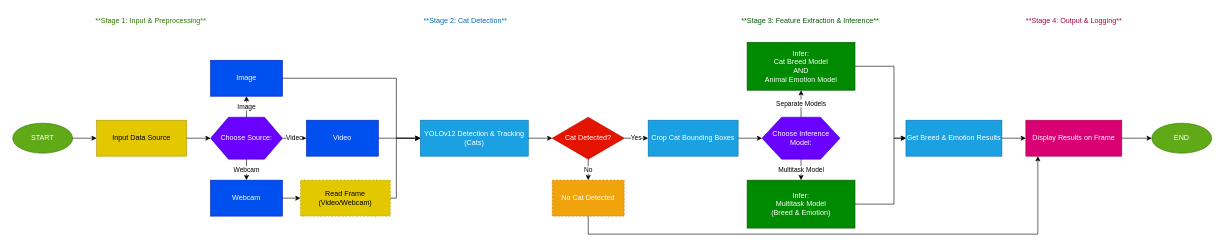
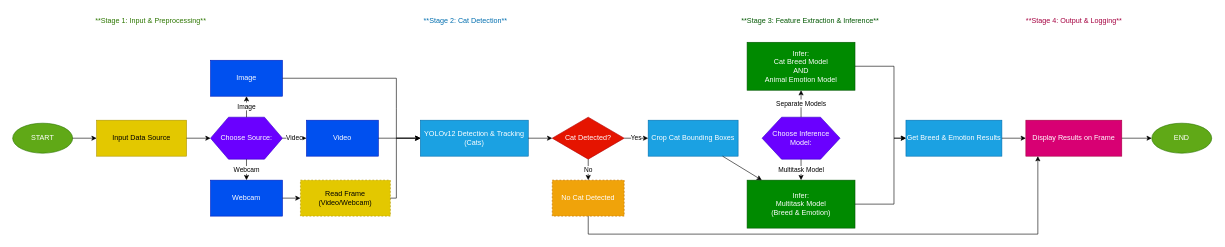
  <mxCell id="0" />
  <mxCell id="1" parent="0" />
  <mxCell id="2" value="START" style="ellipse;whiteSpace=wrap;html=1;fillColor=#60a917;fontColor=#ffffff;strokeColor=#2D7600;" parent="1" vertex="1"><mxGeometry x="20" y="205" width="100" height="50" as="geometry" /></mxCell>
  <mxCell id="3" value="Input Data Source" style="rounded=0;whiteSpace=wrap;html=1;fillColor=#e3c800;fontColor=#000000;strokeColor=#B09500;" parent="1" vertex="1"><mxGeometry x="160" y="200" width="150" height="60" as="geometry" /></mxCell>
  <mxCell id="4" value="Choose Source:" style="whiteSpace=wrap;html=1;shape=hexagon;fillColor=#6a00ff;fontColor=#ffffff;strokeColor=#3700CC;" parent="1" vertex="1"><mxGeometry x="350" y="195" width="120" height="70" as="geometry" /></mxCell>
  <mxCell id="5" value="Image" style="rounded=0;whiteSpace=wrap;html=1;fillColor=#0050ef;fontColor=#ffffff;strokeColor=#001DBC;" parent="1" vertex="1"><mxGeometry x="350" y="100" width="120" height="60" as="geometry" /></mxCell>
  <mxCell id="6" value="Video" style="rounded=0;whiteSpace=wrap;html=1;fillColor=#0050ef;fontColor=#ffffff;strokeColor=#001DBC;" parent="1" vertex="1"><mxGeometry x="510" y="200" width="120" height="60" as="geometry" /></mxCell>
  <mxCell id="7" value="Webcam" style="rounded=0;whiteSpace=wrap;html=1;fillColor=#0050ef;fontColor=#ffffff;strokeColor=#001DBC;" parent="1" vertex="1"><mxGeometry x="350" y="300" width="120" height="60" as="geometry" /></mxCell>
  <mxCell id="8" value="Read Frame (Video/Webcam)" style="rounded=0;whiteSpace=wrap;html=1;fillColor=#e3c800;fontColor=#000000;strokeColor=#B09500;dashed=1;" parent="1" vertex="1"><mxGeometry x="500" y="300" width="150" height="60" as="geometry" /></mxCell>
  <mxCell id="9" value="YOLOv12 Detection &amp;amp; Tracking (Cats)" style="rounded=0;whiteSpace=wrap;html=1;fillColor=#1ba1e2;fontColor=#ffffff;strokeColor=#006EAF;" parent="1" vertex="1"><mxGeometry x="700" y="200" width="180" height="60" as="geometry" /></mxCell>
  <mxCell id="10" value="Cat Detected?" style="rhombus;whiteSpace=wrap;html=1;fillColor=#e51400;fontColor=#ffffff;strokeColor=#B20000;" parent="1" vertex="1"><mxGeometry x="920" y="195" width="120" height="70" as="geometry" /></mxCell>
  <mxCell id="11" value="Crop Cat Bounding Boxes" style="rounded=0;whiteSpace=wrap;html=1;fillColor=#1ba1e2;fontColor=#ffffff;strokeColor=#006EAF;" parent="1" vertex="1"><mxGeometry x="1080" y="200" width="150" height="60" as="geometry" /></mxCell>
  <mxCell id="12" value="Choose Inference Model:" style="whiteSpace=wrap;html=1;shape=hexagon;fillColor=#6a00ff;fontColor=#ffffff;strokeColor=#3700CC;" parent="1" vertex="1"><mxGeometry x="1270" y="195" width="130" height="70" as="geometry" /></mxCell>
  <mxCell id="13" value="Infer: &lt;br&gt;Cat Breed Model &lt;br&gt;AND &lt;br&gt;Animal Emotion Model" style="rounded=0;whiteSpace=wrap;html=1;fillColor=#008a00;fontColor=#ffffff;strokeColor=#005700;" parent="1" vertex="1"><mxGeometry x="1245" y="70" width="180" height="80" as="geometry" /></mxCell>
  <mxCell id="14" value="Infer: &lt;br&gt;Multitask Model &lt;br&gt;(Breed &amp;amp; Emotion)" style="rounded=0;whiteSpace=wrap;html=1;fillColor=#008a00;fontColor=#ffffff;strokeColor=#005700;" parent="1" vertex="1"><mxGeometry x="1245" y="300" width="180" height="80" as="geometry" /></mxCell>
  <mxCell id="15" value="Get Breed &amp;amp; Emotion Results" style="rounded=0;whiteSpace=wrap;html=1;fillColor=#1ba1e2;fontColor=#ffffff;strokeColor=#006EAF;" parent="1" vertex="1"><mxGeometry x="1510" y="200" width="160" height="60" as="geometry" /></mxCell>
  <mxCell id="16" value="Display Results on Frame" style="rounded=0;whiteSpace=wrap;html=1;fillColor=#d80073;fontColor=#ffffff;strokeColor=#A50040;" parent="1" vertex="1"><mxGeometry x="1710" y="200" width="160" height="60" as="geometry" /></mxCell>
  <mxCell id="17" value="END" style="ellipse;whiteSpace=wrap;html=1;fillColor=#60a917;fontColor=#ffffff;strokeColor=#2D7600;" parent="1" vertex="1"><mxGeometry x="1920" y="205" width="100" height="50" as="geometry" /></mxCell>
  <mxCell id="18" value="No Cat Detected" style="whiteSpace=wrap;html=1;fillColor=#f0a30a;fontColor=#ffffff;strokeColor=#BD7000;dashed=1;" parent="1" vertex="1"><mxGeometry x="920" y="300" width="120" height="60" as="geometry" /></mxCell>
  <mxCell id="19" value="" style="endArrow=classic;html=1;rounded=0;" parent="1" source="2" target="3" edge="1"><mxGeometry width="50" height="50" relative="1" as="geometry"><mxPoint x="130" y="230" as="sourcePoint" /><mxPoint x="160" y="230" as="targetPoint" /></mxGeometry></mxCell>
  <mxCell id="20" value="" style="endArrow=classic;html=1;rounded=0;" parent="1" source="3" target="4" edge="1"><mxGeometry width="50" height="50" relative="1" as="geometry"><mxPoint x="320" y="230" as="sourcePoint" /><mxPoint x="350" y="230" as="targetPoint" /></mxGeometry></mxCell>
  <mxCell id="21" value="Image" style="edgeStyle=orthogonalEdgeStyle;html=1;rounded=0;" parent="1" source="4" target="5" edge="1"><mxGeometry width="50" height="50" relative="1" as="geometry"><mxPoint x="410" y="195" as="sourcePoint" /><mxPoint x="410" y="160" as="targetPoint" /><Array as="points"><mxPoint x="410" y="165" /><mxPoint x="410" y="165" /></Array></mxGeometry></mxCell>
  <mxCell id="22" value="Video" style="edgeStyle=orthogonalEdgeStyle;html=1;rounded=0;" parent="1" source="4" target="6" edge="1"><mxGeometry width="50" height="50" relative="1" as="geometry"><mxPoint x="470" y="230" as="sourcePoint" /><mxPoint x="520" y="230" as="targetPoint" /></mxGeometry></mxCell>
  <mxCell id="23" value="Webcam" style="edgeStyle=orthogonalEdgeStyle;html=1;rounded=0;" parent="1" source="4" target="7" edge="1"><mxGeometry width="50" height="50" relative="1" as="geometry"><mxPoint x="410" y="265" as="sourcePoint" /><mxPoint x="410" y="300" as="targetPoint" /><Array as="points"><mxPoint x="410" y="295" /><mxPoint x="410" y="295" /></Array></mxGeometry></mxCell>
  <mxCell id="24" value="" style="endArrow=classic;html=1;rounded=0;" parent="1" target="9" edge="1"><mxGeometry width="50" height="50" relative="1" as="geometry"><mxPoint x="470" y="130" as="sourcePoint" /><mxPoint x="510" y="130" as="targetPoint" /><Array as="points"><mxPoint x="660" y="130" /><mxPoint x="660" y="180" /><mxPoint x="660" y="230" /><mxPoint x="700" y="230" /></Array></mxGeometry></mxCell>
  <mxCell id="25" value="" style="endArrow=classic;html=1;rounded=0;" parent="1" source="6" target="9" edge="1"><mxGeometry width="50" height="50" relative="1" as="geometry"><mxPoint x="650" y="230" as="sourcePoint" /><mxPoint x="700" y="230" as="targetPoint" /></mxGeometry></mxCell>
  <mxCell id="26" value="" style="endArrow=classic;html=1;rounded=0;" parent="1" source="7" target="8" edge="1"><mxGeometry width="50" height="50" relative="1" as="geometry"><mxPoint x="470" y="330" as="sourcePoint" /><mxPoint x="500" y="330" as="targetPoint" /></mxGeometry></mxCell>
  <mxCell id="27" value="" style="endArrow=classic;html=1;rounded=0;" parent="1" source="8" target="9" edge="1"><mxGeometry width="50" height="50" relative="1" as="geometry"><mxPoint x="660" y="330" as="sourcePoint" /><mxPoint x="690" y="330" as="targetPoint" /><Array as="points"><mxPoint x="660" y="330" /><mxPoint x="660" y="230" /><mxPoint x="690" y="230" /></Array></mxGeometry></mxCell>
  <mxCell id="28" value="" style="endArrow=classic;html=1;rounded=0;" parent="1" source="9" target="10" edge="1"><mxGeometry width="50" height="50" relative="1" as="geometry"><mxPoint x="890" y="230" as="sourcePoint" /><mxPoint x="920" y="230" as="targetPoint" /></mxGeometry></mxCell>
  <mxCell id="29" value="Yes" style="edgeStyle=orthogonalEdgeStyle;html=1;rounded=0;" parent="1" source="10" target="11" edge="1"><mxGeometry width="50" height="50" relative="1" as="geometry"><mxPoint x="1050" y="230" as="sourcePoint" /><mxPoint x="1080" y="230" as="targetPoint" /></mxGeometry></mxCell>
  <mxCell id="30" value="No" style="edgeStyle=orthogonalEdgeStyle;html=1;rounded=0;" parent="1" source="10" target="18" edge="1"><mxGeometry width="50" height="50" relative="1" as="geometry"><mxPoint x="980" y="265" as="sourcePoint" /><mxPoint x="980" y="300" as="targetPoint" /></mxGeometry></mxCell>
- <mxCell id="31" value="" style="endArrow=classic;html=1;rounded=0;" parent="1" source="11" target="12" edge="1"><mxGeometry width="50" height="50" relative="1" as="geometry"><mxPoint x="1240" y="230" as="sourcePoint" /><mxPoint x="1270" y="230" as="targetPoint" /></mxGeometry></mxCell>
+ <mxCell id="31" value="" style="endArrow=classic;html=1;rounded=0;" parent="1" source="11" target="14" edge="1"><mxGeometry width="50" height="50" relative="1" as="geometry"><mxPoint x="1240" y="230" as="sourcePoint" /><mxPoint x="1270" y="230" as="targetPoint" /></mxGeometry></mxCell>
  <mxCell id="32" value="Separate Models" style="edgeStyle=orthogonalEdgeStyle;html=1;rounded=0;" parent="1" source="12" target="13" edge="1"><mxGeometry width="50" height="50" relative="1" as="geometry"><mxPoint x="1335" y="195" as="sourcePoint" /><mxPoint x="1335" y="170" as="targetPoint" /></mxGeometry></mxCell>
  <mxCell id="33" value="Multitask Model" style="edgeStyle=orthogonalEdgeStyle;html=1;rounded=0;" parent="1" source="12" target="14" edge="1"><mxGeometry width="50" height="50" relative="1" as="geometry"><mxPoint x="1335" y="265" as="sourcePoint" /><mxPoint x="1335" y="300" as="targetPoint" /></mxGeometry></mxCell>
  <mxCell id="34" value="" style="endArrow=classic;html=1;rounded=0;" parent="1" source="13" target="15" edge="1"><mxGeometry width="50" height="50" relative="1" as="geometry"><mxPoint x="1470" y="130" as="sourcePoint" /><mxPoint x="1500" y="130" as="targetPoint" /><Array as="points"><mxPoint x="1490" y="110" /><mxPoint x="1490" y="230" /></Array></mxGeometry></mxCell>
  <mxCell id="35" value="" style="endArrow=classic;html=1;rounded=0;" parent="1" source="14" target="15" edge="1"><mxGeometry width="50" height="50" relative="1" as="geometry"><mxPoint x="1470" y="340" as="sourcePoint" /><mxPoint x="1500" y="340" as="targetPoint" /><Array as="points"><mxPoint x="1490" y="340" /><mxPoint x="1490" y="230" /></Array></mxGeometry></mxCell>
  <mxCell id="36" value="" style="endArrow=classic;html=1;rounded=0;" parent="1" source="15" target="16" edge="1"><mxGeometry width="50" height="50" relative="1" as="geometry"><mxPoint x="1680" y="230" as="sourcePoint" /><mxPoint x="1710" y="230" as="targetPoint" /></mxGeometry></mxCell>
  <mxCell id="37" value="" style="endArrow=classic;html=1;rounded=0;entryX=0;entryY=0.5;entryDx=0;entryDy=0;" parent="1" source="16" target="17" edge="1"><mxGeometry width="50" height="50" relative="1" as="geometry"><mxPoint x="1880" y="230" as="sourcePoint" /><mxPoint x="1910" y="230" as="targetPoint" /></mxGeometry></mxCell>
  <mxCell id="38" value="" style="endArrow=classic;html=1;rounded=0;" parent="1" source="18" target="16" edge="1"><mxGeometry width="50" height="50" relative="1" as="geometry"><mxPoint x="980" y="360" as="sourcePoint" /><mxPoint x="980" y="390" as="targetPoint" /><Array as="points"><mxPoint x="980" y="390" /><mxPoint x="1730" y="390" /><mxPoint x="1730" y="260" /></Array></mxGeometry></mxCell>
  <mxCell id="39" value="**Stage 1: Input &amp;amp; Preprocessing**" style="text;html=1;align=center;verticalAlign=middle;resizable=0;points=[];autosize=1;strokeColor=none;fillColor=none;fontColor=#2D7600;" parent="1" vertex="1"><mxGeometry x="160" y="20" width="180" height="30" as="geometry" /></mxCell>
  <mxCell id="40" value="**Stage 2: Cat Detection**" style="text;html=1;align=center;verticalAlign=middle;resizable=0;points=[];autosize=1;strokeColor=none;fillColor=none;fontColor=#006EAF;" parent="1" vertex="1"><mxGeometry x="700" y="20" width="150" height="30" as="geometry" /></mxCell>
  <mxCell id="41" value="**Stage 3: Feature Extraction &amp;amp; Inference**" style="text;html=1;align=center;verticalAlign=middle;resizable=0;points=[];autosize=1;strokeColor=none;fillColor=none;fontColor=#005700;" parent="1" vertex="1"><mxGeometry x="1240" y="20" width="220" height="30" as="geometry" /></mxCell>
  <mxCell id="42" value="**Stage 4: Output &amp;amp; Logging**" style="text;html=1;align=center;verticalAlign=middle;resizable=0;points=[];autosize=1;strokeColor=none;fillColor=none;fontColor=#A50040;" parent="1" vertex="1"><mxGeometry x="1710" y="20" width="160" height="30" as="geometry" /></mxCell>
